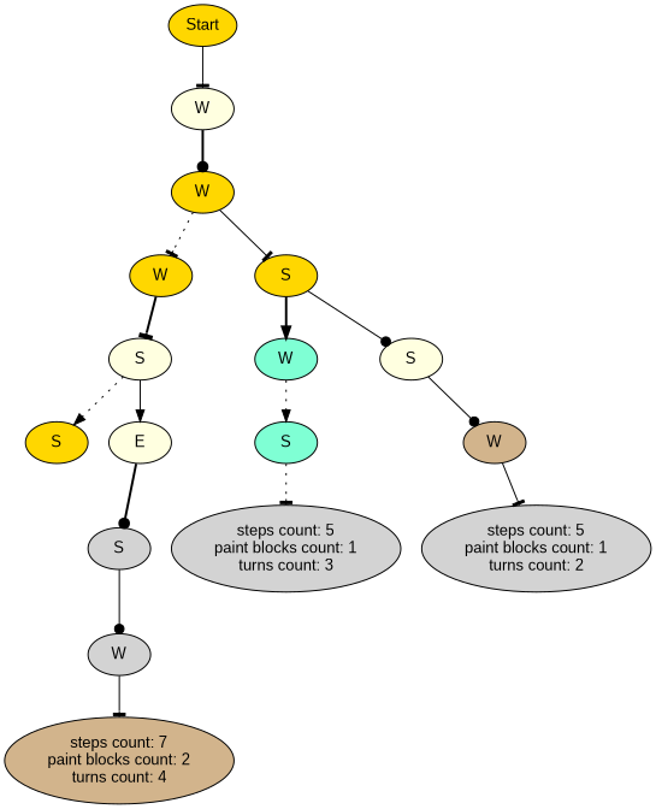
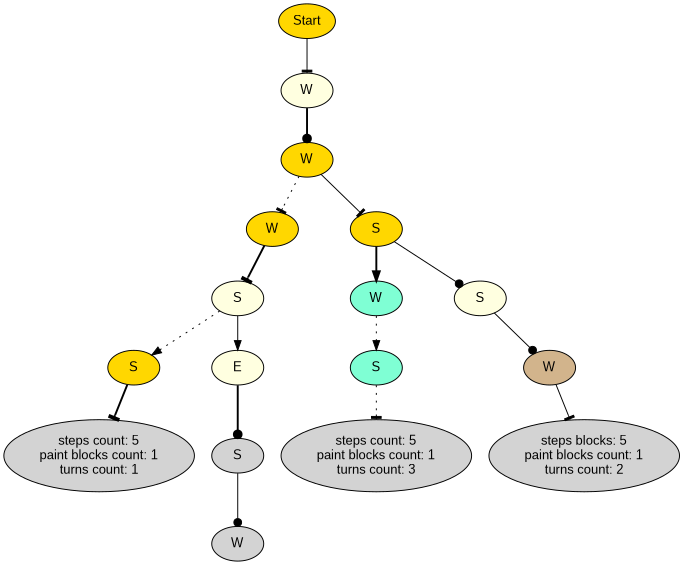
  digraph {
    fontname="Liberation Sans"
    node [fillcolor=gold fontname="Liberation Sans" style=filled]
    edge [arrowhead=tee fontname="Liberation Sans" style=solid]
    n1 [label=Start]
    n2 [fillcolor=lightyellow label=W]
    n3 [label=W]
    n4 [label=W]
    n5 [label=S]
    n6 [fillcolor=lightyellow label=S]
    n7 [fillcolor=aquamarine label=W]
    n8 [fillcolor=lightyellow label=S]
    n9 [label=S]
    n10 [fillcolor=lightyellow label=E]
+   n11 [fillcolor=lightgrey label="steps count: 5\npaint blocks count: 1\nturns count: 1"]
    n12 [fillcolor=lightgrey label=S]
    n13 [fillcolor=lightgrey label=W]
-   n14 [fillcolor=tan label="steps count: 7\npaint blocks count: 2\nturns count: 4"]
    n15 [fillcolor=aquamarine label=S]
    n16 [fillcolor=tan label=W]
    n17 [fillcolor=lightgrey label="steps count: 5\npaint blocks count: 1\nturns count: 3"]
-   n18 [fillcolor=lightgrey label="steps count: 5\npaint blocks count: 1\nturns count: 2"]
+   n18 [fillcolor=lightgrey label="steps blocks: 5\npaint blocks count: 1\nturns count: 2"]
    n1 -> n2
    n2 -> n3 [arrowhead=dot style=bold]
    n3 -> n4 [style=dotted]
    n3 -> n5
    n4 -> n6 [style=bold]
    n5 -> n7 [arrowhead=normal style=bold]
    n5 -> n8 [arrowhead=dot]
    n6 -> n9 [arrowhead=normal style=dotted]
    n6 -> n10 [arrowhead=normal]
    n7 -> n15 [arrowhead=normal style=dotted]
    n8 -> n16 [arrowhead=dot]
+   n9 -> n11 [style=bold]
    n10 -> n12 [arrowhead=dot style=bold]
    n12 -> n13 [arrowhead=dot]
-   n13 -> n14
    n15 -> n17 [style=dotted]
    n16 -> n18
  }
